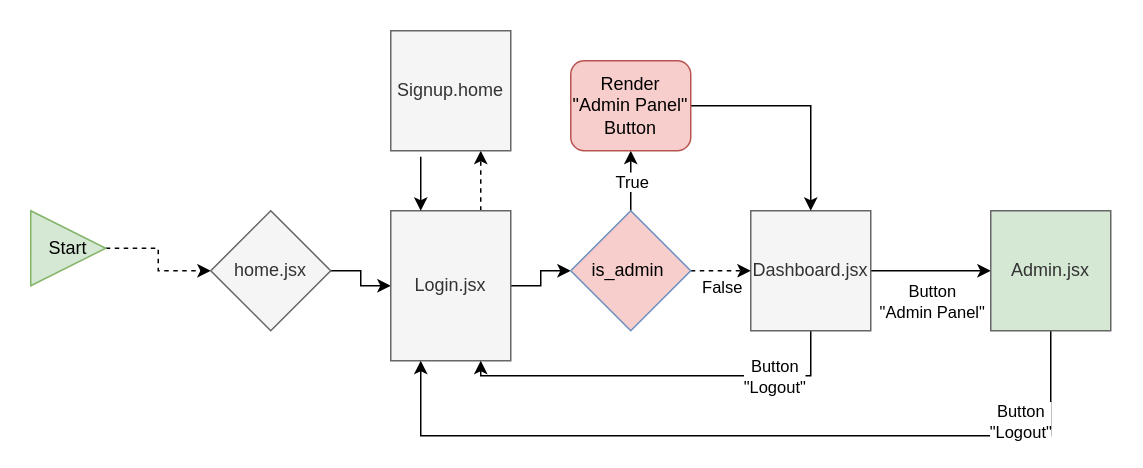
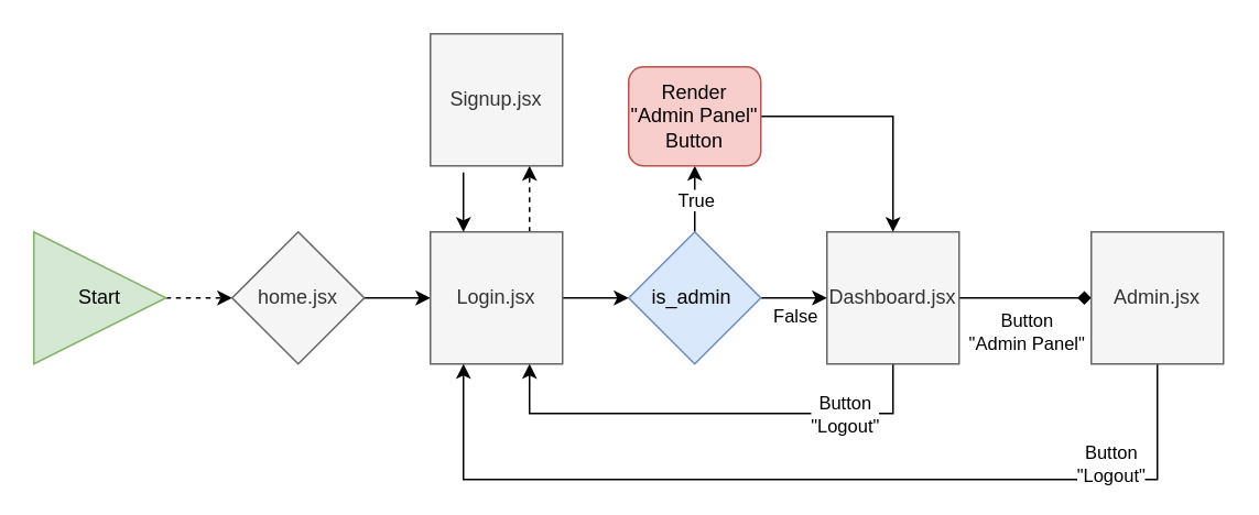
  <mxCell id="0" />
  <mxCell id="1" parent="0" />
  <mxCell id="2" value="" style="edgeStyle=orthogonalEdgeStyle;rounded=0;orthogonalLoop=1;jettySize=auto;html=1;dashed=1;" parent="1" source="3" target="5" edge="1"><mxGeometry relative="1" as="geometry" /></mxCell>
- <mxCell id="3" value="Start" style="triangle;whiteSpace=wrap;html=1;fillColor=#d5e8d4;strokeColor=#82b366;" parent="1" vertex="1"><mxGeometry x="20" y="140" width="50" height="50" as="geometry" /></mxCell>
+ <mxCell id="3" value="Start" style="triangle;whiteSpace=wrap;html=1;fillColor=#d5e8d4;strokeColor=#82b366;" parent="1" vertex="1"><mxGeometry y="140" width="80" height="80" as="geometry" x="20" /></mxCell>
  <mxCell id="4" value="" style="edgeStyle=orthogonalEdgeStyle;rounded=0;orthogonalLoop=1;jettySize=auto;html=1;" parent="1" source="5" target="8" edge="1"><mxGeometry relative="1" as="geometry" /></mxCell>
  <mxCell id="5" value="home.jsx" style="rhombus;whiteSpace=wrap;html=1;aspect=fixed;fillColor=#f5f5f5;fontColor=#333333;strokeColor=#666666;" parent="1" vertex="1"><mxGeometry x="140" y="140" width="80" height="80" as="geometry" /></mxCell>
  <mxCell id="6" value="" style="edgeStyle=orthogonalEdgeStyle;rounded=0;orthogonalLoop=1;jettySize=auto;html=1;" parent="1" source="8" target="20" edge="1"><mxGeometry relative="1" as="geometry" /></mxCell>
  <mxCell id="7" style="edgeStyle=orthogonalEdgeStyle;rounded=0;orthogonalLoop=1;jettySize=auto;html=1;entryX=0.75;entryY=1;entryDx=0;entryDy=0;exitX=0.75;exitY=0;exitDx=0;exitDy=0;dashed=1;" edge="1" parent="1" source="8" target="10"><mxGeometry relative="1" as="geometry" /></mxCell>
- <mxCell id="8" value="Login.jsx" style="whiteSpace=wrap;html=1;aspect=fixed;fillColor=#f5f5f5;fontColor=#333333;strokeColor=#666666;" parent="1" vertex="1"><mxGeometry x="260" y="140" width="80" height="100" as="geometry" /></mxCell>
+ <mxCell id="8" value="Login.jsx" style="whiteSpace=wrap;html=1;aspect=fixed;fillColor=#f5f5f5;fontColor=#333333;strokeColor=#666666;" parent="1" vertex="1"><mxGeometry x="260" y="140" width="80" height="80" as="geometry" /></mxCell>
  <mxCell id="9" style="edgeStyle=orthogonalEdgeStyle;rounded=0;orthogonalLoop=1;jettySize=auto;html=1;entryX=0.25;entryY=0;entryDx=0;entryDy=0;" edge="1" parent="1" target="8"><mxGeometry relative="1" as="geometry"><mxPoint x="280" y="104" as="sourcePoint" /></mxGeometry></mxCell>
- <mxCell id="10" value="Signup.home" style="whiteSpace=wrap;html=1;aspect=fixed;fillColor=#f5f5f5;fontColor=#333333;strokeColor=#666666;" parent="1" vertex="1"><mxGeometry x="260" y="20" width="80" height="80" as="geometry" /></mxCell>
- <mxCell id="11" value="" style="edgeStyle=orthogonalEdgeStyle;rounded=0;orthogonalLoop=1;jettySize=auto;html=1;" parent="1" source="15" target="25" edge="1"><mxGeometry relative="1" as="geometry" /></mxCell>
+ <mxCell id="10" value="Signup.jsx" style="whiteSpace=wrap;html=1;aspect=fixed;fillColor=#f5f5f5;fontColor=#333333;strokeColor=#666666;" parent="1" vertex="1"><mxGeometry x="260" y="20" width="80" height="80" as="geometry" /></mxCell>
+ <mxCell id="11" value="" style="edgeStyle=orthogonalEdgeStyle;rounded=0;orthogonalLoop=1;jettySize=auto;html=1;endArrow=diamond;" parent="1" source="15" target="25" edge="1"><mxGeometry relative="1" as="geometry" /></mxCell>
  <mxCell id="12" value="Button &lt;br&gt;&quot;Admin Panel&quot;" style="edgeLabel;html=1;align=center;verticalAlign=middle;resizable=0;points=[];" parent="11" vertex="1" connectable="0"><mxGeometry x="-0.2" y="2" relative="1" as="geometry"><mxPoint x="8" y="22" as="offset" /></mxGeometry></mxCell>
  <mxCell id="13" style="edgeStyle=orthogonalEdgeStyle;rounded=0;orthogonalLoop=1;jettySize=auto;html=1;entryX=0.75;entryY=1;entryDx=0;entryDy=0;exitX=0.5;exitY=1;exitDx=0;exitDy=0;" edge="1" parent="1" source="15" target="8"><mxGeometry relative="1" as="geometry"><Array as="points"><mxPoint x="540" y="250" /><mxPoint x="320" y="250" /></Array></mxGeometry></mxCell>
  <mxCell id="14" value="Button&lt;br&gt;&quot;Logout&quot;" style="edgeLabel;html=1;align=center;verticalAlign=middle;resizable=0;points=[];" vertex="1" connectable="0" parent="13"><mxGeometry x="-0.552" y="2" relative="1" as="geometry"><mxPoint x="3" y="-2" as="offset" /></mxGeometry></mxCell>
  <mxCell id="15" value="Dashboard.jsx" style="whiteSpace=wrap;html=1;aspect=fixed;fillColor=#f5f5f5;fontColor=#333333;strokeColor=#666666;" parent="1" vertex="1"><mxGeometry x="500" y="140" width="80" height="80" as="geometry" /></mxCell>
  <mxCell id="16" style="edgeStyle=orthogonalEdgeStyle;rounded=0;orthogonalLoop=1;jettySize=auto;html=1;" parent="1" source="20" target="22" edge="1"><mxGeometry relative="1" as="geometry"><Array as="points"><mxPoint x="420" y="130" /><mxPoint x="420" y="130" /></Array></mxGeometry></mxCell>
  <mxCell id="17" value="True" style="edgeLabel;html=1;align=center;verticalAlign=middle;resizable=0;points=[];" parent="16" vertex="1" connectable="0"><mxGeometry x="-0.127" y="-4" relative="1" as="geometry"><mxPoint x="-4" y="-3" as="offset" /></mxGeometry></mxCell>
- <mxCell id="18" value="" style="edgeStyle=orthogonalEdgeStyle;rounded=0;orthogonalLoop=1;jettySize=auto;html=1;dashed=1;" edge="1" parent="1" source="20" target="15"><mxGeometry relative="1" as="geometry" /></mxCell>
+ <mxCell id="18" value="" style="edgeStyle=orthogonalEdgeStyle;rounded=0;orthogonalLoop=1;jettySize=auto;html=1;" edge="1" parent="1" source="20" target="15"><mxGeometry relative="1" as="geometry" /></mxCell>
  <mxCell id="19" value="False" style="edgeLabel;html=1;align=center;verticalAlign=middle;resizable=0;points=[];" vertex="1" connectable="0" parent="18"><mxGeometry x="0.055" y="-1" relative="1" as="geometry"><mxPoint x="-1" y="9" as="offset" /></mxGeometry></mxCell>
- <mxCell id="20" value="is_admin&amp;nbsp;" style="rhombus;whiteSpace=wrap;html=1;fillColor=#f8cecc;strokeColor=#6c8ebf;" parent="1" vertex="1"><mxGeometry x="380" y="140" width="80" height="80" as="geometry" /></mxCell>
+ <mxCell id="20" value="is_admin&amp;nbsp;" style="rhombus;whiteSpace=wrap;html=1;fillColor=#dae8fc;strokeColor=#6c8ebf;" parent="1" vertex="1"><mxGeometry x="380" y="140" width="80" height="80" as="geometry" /></mxCell>
  <mxCell id="21" style="edgeStyle=orthogonalEdgeStyle;rounded=0;orthogonalLoop=1;jettySize=auto;html=1;entryX=0.5;entryY=0;entryDx=0;entryDy=0;" edge="1" parent="1" source="22" target="15"><mxGeometry relative="1" as="geometry" /></mxCell>
  <mxCell id="22" value="Render &quot;Admin Panel&quot; Button" style="rounded=1;whiteSpace=wrap;html=1;fillColor=#f8cecc;strokeColor=#b85450;" parent="1" vertex="1"><mxGeometry x="380" y="40" width="80" height="60" as="geometry" /></mxCell>
  <mxCell id="23" style="edgeStyle=orthogonalEdgeStyle;rounded=0;orthogonalLoop=1;jettySize=auto;html=1;entryX=0.25;entryY=1;entryDx=0;entryDy=0;exitX=0.5;exitY=1;exitDx=0;exitDy=0;" parent="1" source="25" target="8" edge="1"><mxGeometry relative="1" as="geometry"><Array as="points"><mxPoint x="700" y="290" /><mxPoint x="280" y="290" /></Array></mxGeometry></mxCell>
  <mxCell id="24" value="Button &lt;br&gt;&quot;Logout&quot;" style="edgeLabel;html=1;align=center;verticalAlign=middle;resizable=0;points=[];" parent="23" vertex="1" connectable="0"><mxGeometry x="-0.174" y="2" relative="1" as="geometry"><mxPoint x="132" y="-12" as="offset" /></mxGeometry></mxCell>
- <mxCell id="25" value="Admin.jsx" style="whiteSpace=wrap;html=1;aspect=fixed;fillColor=#d5e8d4;fontColor=#333333;strokeColor=#666666;" parent="1" vertex="1"><mxGeometry x="660" y="140" width="80" height="80" as="geometry" /></mxCell>
+ <mxCell id="25" value="Admin.jsx" style="whiteSpace=wrap;html=1;aspect=fixed;fillColor=#f5f5f5;fontColor=#333333;strokeColor=#666666;" parent="1" vertex="1"><mxGeometry x="660" y="140" width="80" height="80" as="geometry" /></mxCell>
